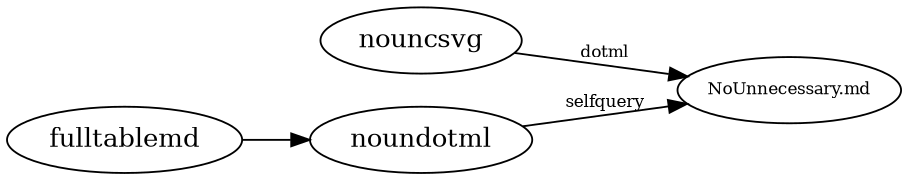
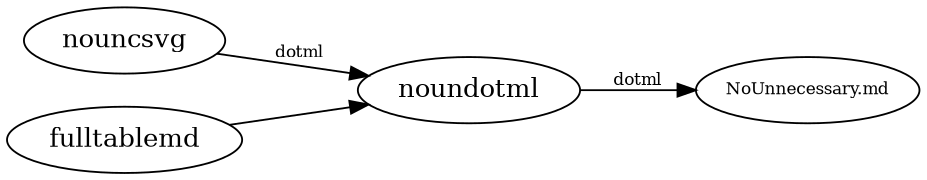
  digraph {
    compound=true
    rankdir=LR
    edge [fontsize=9]
    n1 [fontsize=9 label="NoUnnecessary.md"]
    n2 [label=nouncsvg]
    n3 [label=noundotml]
    n4 [label=fulltablemd]
-   n2 -> n1 [label=dotml]
-   n3 -> n1 [label=selfquery]
+   n2 -> n3 [label=dotml]
+   n3 -> n1 [label=dotml]
    n4 -> n3
  }
